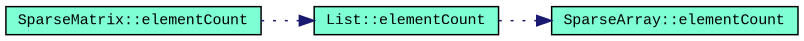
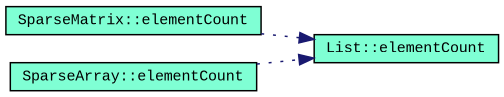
  digraph {
    fontname="Liberation Mono"
    rankdir=LR
    node [color=black fillcolor=aquamarine fontname="Liberation Mono" fontsize=10 shape=record style=filled]
    edge [color=midnightblue fontname="Liberation Mono" fontsize=10 labelfontname=Helvetica labelfontsize=10 style=dotted]
    n1 [fontcolor=black height=0.2 label="SparseMatrix::elementCount" width=0.4]
    n2 [height=0.2 label="List::elementCount" width=0.4]
    n3 [height=0.2 label="SparseArray::elementCount" width=0.4]
    n1 -> n2
-   n2 -> n3
+   n3 -> n2
  }
